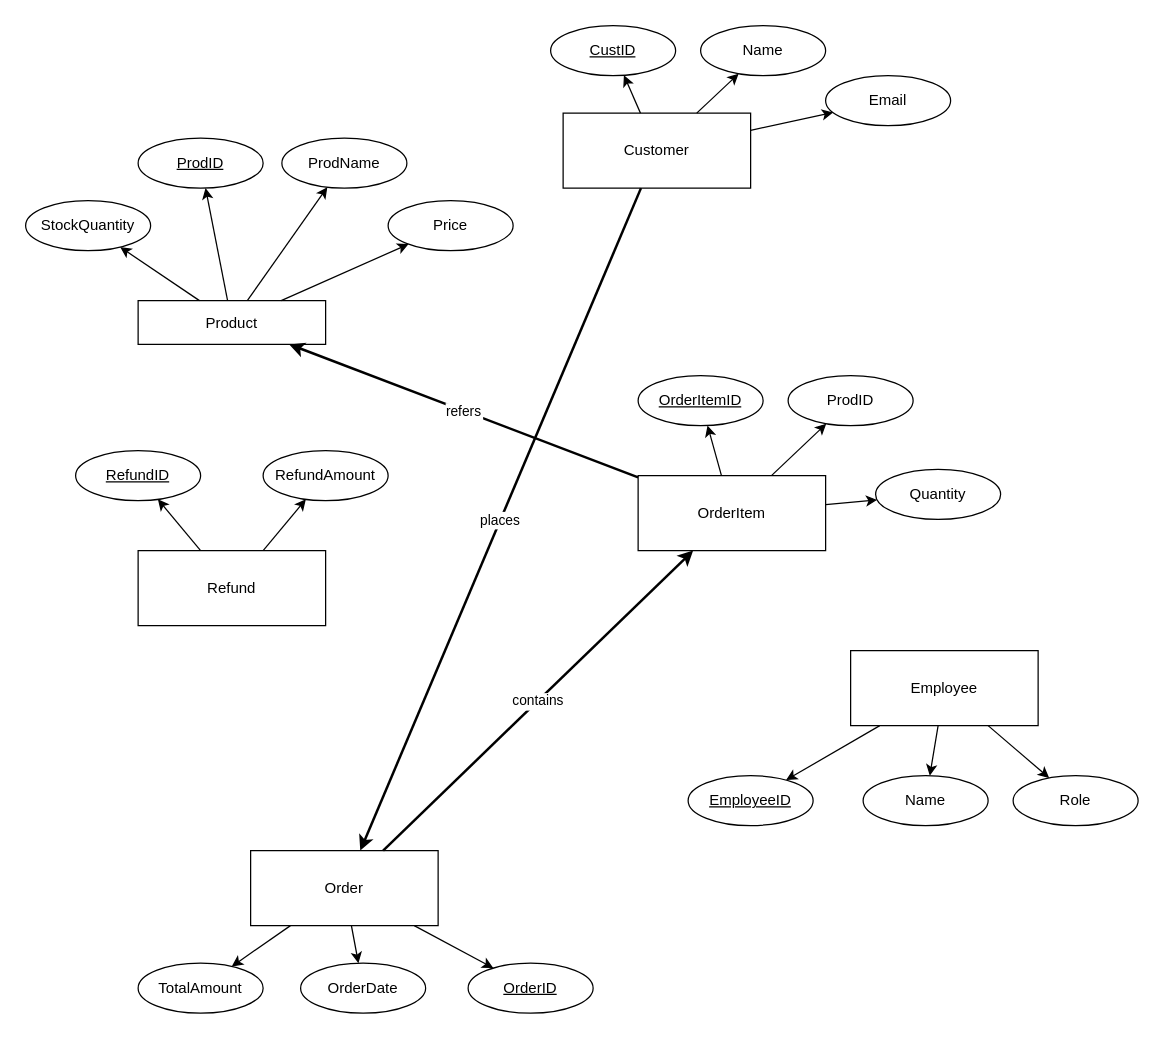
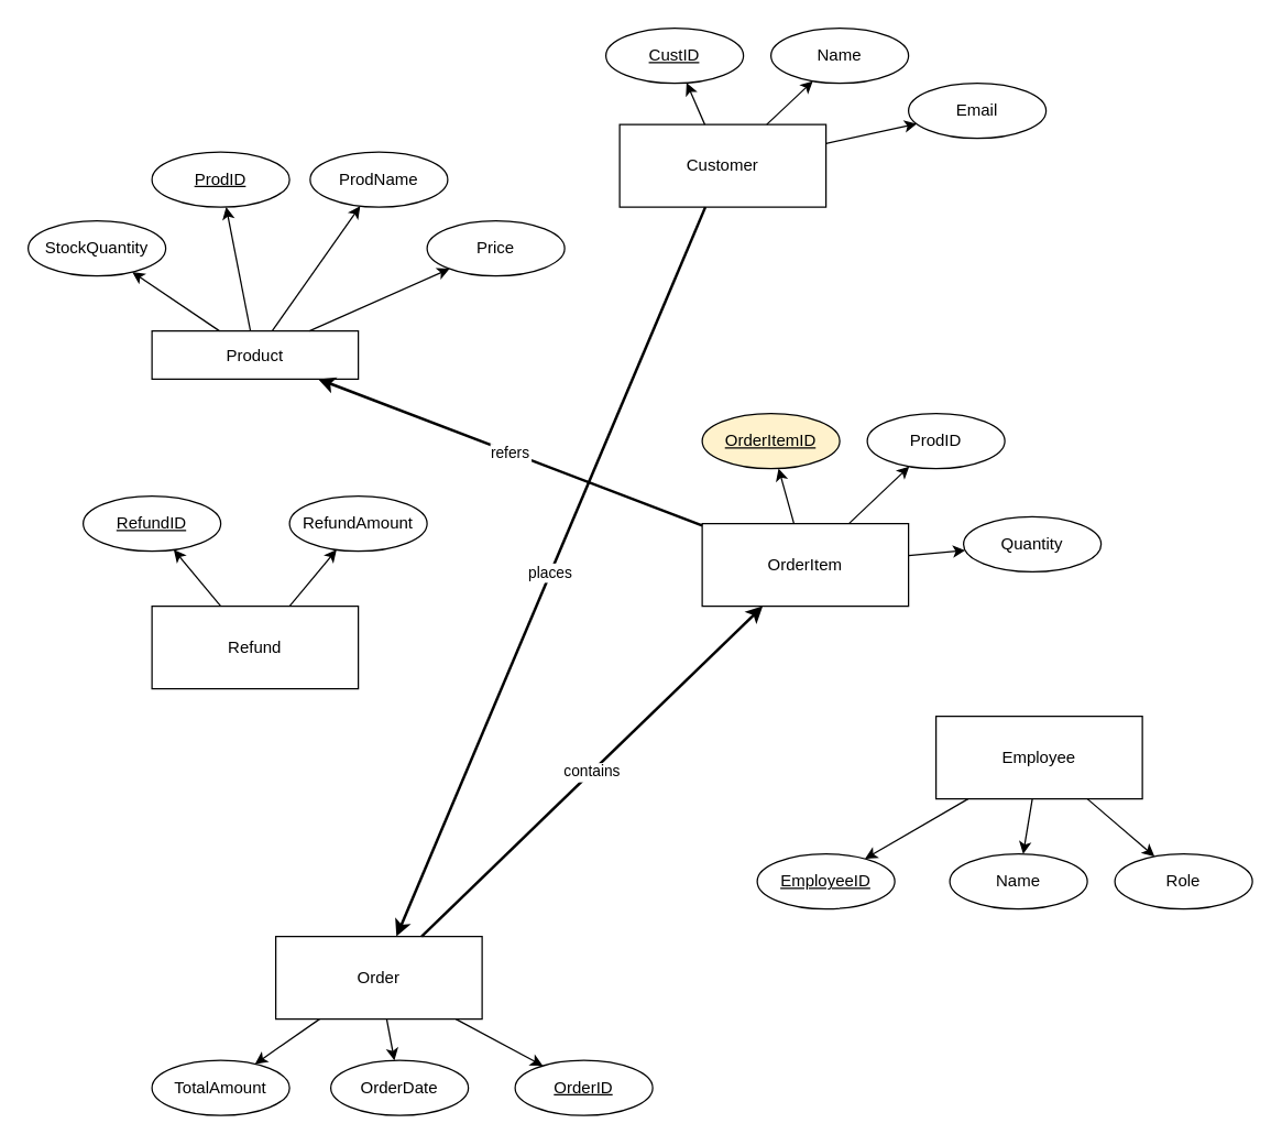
  <mxCell id="0" />
  <mxCell id="1" parent="0" />
  <mxCell id="2" value="Product" style="rounded=0;whiteSpace=wrap;html=1;strokeColor=#000000;" vertex="1" parent="1"><mxGeometry x="110" y="240" width="150" height="35" as="geometry" /></mxCell>
  <mxCell id="3" value="ProdID" style="ellipse;whiteSpace=wrap;fontStyle=4;strokeColor=#000000;" vertex="1" parent="1"><mxGeometry x="110" y="110" width="100" height="40" as="geometry" /></mxCell>
  <mxCell id="4" value="ProdName" style="ellipse;whiteSpace=wrap;strokeColor=#000000;" vertex="1" parent="1"><mxGeometry x="225" y="110" width="100" height="40" as="geometry" /></mxCell>
  <mxCell id="5" value="Price" style="ellipse;whiteSpace=wrap;strokeColor=#000000;" vertex="1" parent="1"><mxGeometry x="310" y="160" width="100" height="40" as="geometry" /></mxCell>
  <mxCell id="6" value="StockQuantity" style="ellipse;whiteSpace=wrap;strokeColor=#000000;" vertex="1" parent="1"><mxGeometry x="20" y="160" width="100" height="40" as="geometry" /></mxCell>
  <mxCell id="7" style="straight;strokeWidth=1;strokeColor=#000000;" edge="1" parent="1" source="2" target="3"><mxGeometry relative="1" as="geometry" /></mxCell>
  <mxCell id="8" style="straight;strokeWidth=1;strokeColor=#000000;" edge="1" parent="1" source="2" target="4"><mxGeometry relative="1" as="geometry" /></mxCell>
  <mxCell id="9" style="straight;strokeWidth=1;strokeColor=#000000;" edge="1" parent="1" source="2" target="5"><mxGeometry relative="1" as="geometry" /></mxCell>
  <mxCell id="10" style="straight;strokeWidth=1;strokeColor=#000000;" edge="1" parent="1" source="2" target="6"><mxGeometry relative="1" as="geometry" /></mxCell>
  <mxCell id="11" value="Customer" style="rounded=0;whiteSpace=wrap;html=1;strokeColor=#000000;" vertex="1" parent="1"><mxGeometry x="450" y="90" width="150" height="60" as="geometry" /></mxCell>
  <mxCell id="12" value="CustID" style="ellipse;whiteSpace=wrap;fontStyle=4;strokeColor=#000000;" vertex="1" parent="1"><mxGeometry x="440" y="20" width="100" height="40" as="geometry" /></mxCell>
  <mxCell id="13" value="Name" style="ellipse;whiteSpace=wrap;strokeColor=#000000;" vertex="1" parent="1"><mxGeometry x="560" y="20" width="100" height="40" as="geometry" /></mxCell>
  <mxCell id="14" value="Email" style="ellipse;whiteSpace=wrap;strokeColor=#000000;" vertex="1" parent="1"><mxGeometry x="660" y="60" width="100" height="40" as="geometry" /></mxCell>
  <mxCell id="15" style="straight;strokeWidth=1;strokeColor=#000000;" edge="1" parent="1" source="11" target="12"><mxGeometry relative="1" as="geometry" /></mxCell>
  <mxCell id="16" style="straight;strokeWidth=1;strokeColor=#000000;" edge="1" parent="1" source="11" target="13"><mxGeometry relative="1" as="geometry" /></mxCell>
  <mxCell id="17" style="straight;strokeWidth=1;strokeColor=#000000;" edge="1" parent="1" source="11" target="14"><mxGeometry relative="1" as="geometry" /></mxCell>
  <mxCell id="18" value="Order" style="rounded=0;whiteSpace=wrap;html=1;strokeColor=#000000;" vertex="1" parent="1"><mxGeometry x="200" y="680" width="150" height="60" as="geometry" /></mxCell>
  <mxCell id="19" value="OrderID" style="ellipse;whiteSpace=wrap;fontStyle=4;strokeColor=#000000;" vertex="1" parent="1"><mxGeometry x="374" y="770" width="100" height="40" as="geometry" /></mxCell>
  <mxCell id="20" value="OrderDate" style="ellipse;whiteSpace=wrap;strokeColor=#000000;" vertex="1" parent="1"><mxGeometry x="240" y="770" width="100" height="40" as="geometry" /></mxCell>
  <mxCell id="21" value="TotalAmount" style="ellipse;whiteSpace=wrap;strokeColor=#000000;" vertex="1" parent="1"><mxGeometry x="110" y="770" width="100" height="40" as="geometry" /></mxCell>
  <mxCell id="22" style="straight;strokeWidth=1;strokeColor=#000000;" edge="1" parent="1" source="18" target="19"><mxGeometry relative="1" as="geometry" /></mxCell>
  <mxCell id="23" style="straight;strokeWidth=1;strokeColor=#000000;" edge="1" parent="1" source="18" target="20"><mxGeometry relative="1" as="geometry" /></mxCell>
  <mxCell id="24" style="straight;strokeWidth=1;strokeColor=#000000;" edge="1" parent="1" source="18" target="21"><mxGeometry relative="1" as="geometry" /></mxCell>
  <mxCell id="25" value="OrderItem" style="rounded=0;whiteSpace=wrap;html=1;strokeColor=#000000;" vertex="1" parent="1"><mxGeometry x="510" y="380" width="150" height="60" as="geometry" /></mxCell>
- <mxCell id="26" value="OrderItemID" style="ellipse;whiteSpace=wrap;fontStyle=4;strokeColor=#000000;" vertex="1" parent="1"><mxGeometry x="510" y="300" width="100" height="40" as="geometry" /></mxCell>
+ <mxCell id="26" value="OrderItemID" style="ellipse;whiteSpace=wrap;fontStyle=4;strokeColor=#000000;fillColor=#fff2cc;" vertex="1" parent="1"><mxGeometry x="510" y="300" width="100" height="40" as="geometry" /></mxCell>
  <mxCell id="27" value="ProdID" style="ellipse;whiteSpace=wrap;strokeColor=#000000;" vertex="1" parent="1"><mxGeometry x="630" y="300" width="100" height="40" as="geometry" /></mxCell>
  <mxCell id="28" value="Quantity" style="ellipse;whiteSpace=wrap;strokeColor=#000000;" vertex="1" parent="1"><mxGeometry x="700" y="375" width="100" height="40" as="geometry" /></mxCell>
  <mxCell id="29" style="straight;strokeWidth=1;strokeColor=#000000;" edge="1" parent="1" source="25" target="26"><mxGeometry relative="1" as="geometry" /></mxCell>
  <mxCell id="30" style="straight;strokeWidth=1;strokeColor=#000000;" edge="1" parent="1" source="25" target="27"><mxGeometry relative="1" as="geometry" /></mxCell>
  <mxCell id="31" style="straight;strokeWidth=1;strokeColor=#000000;" edge="1" parent="1" source="25" target="28"><mxGeometry relative="1" as="geometry" /></mxCell>
  <mxCell id="32" value="Refund" style="rounded=0;whiteSpace=wrap;html=1;strokeColor=#000000;" vertex="1" parent="1"><mxGeometry x="110" y="440" width="150" height="60" as="geometry" /></mxCell>
  <mxCell id="33" value="RefundID" style="ellipse;whiteSpace=wrap;fontStyle=4;strokeColor=#000000;" vertex="1" parent="1"><mxGeometry x="60" y="360" width="100" height="40" as="geometry" /></mxCell>
  <mxCell id="34" value="RefundAmount" style="ellipse;whiteSpace=wrap;strokeColor=#000000;" vertex="1" parent="1"><mxGeometry x="210" y="360" width="100" height="40" as="geometry" /></mxCell>
  <mxCell id="35" style="straight;strokeWidth=1;strokeColor=#000000;" edge="1" parent="1" source="32" target="33"><mxGeometry relative="1" as="geometry" /></mxCell>
  <mxCell id="36" style="straight;strokeWidth=1;strokeColor=#000000;" edge="1" parent="1" source="32" target="34"><mxGeometry relative="1" as="geometry" /></mxCell>
  <mxCell id="37" value="places" style="straight;strokeWidth=2;strokeColor=#000000;" edge="1" parent="1" source="11" target="18"><mxGeometry relative="1" as="geometry" /></mxCell>
  <mxCell id="38" value="contains" style="straight;strokeWidth=2;strokeColor=#000000;" edge="1" parent="1" source="18" target="25"><mxGeometry relative="1" as="geometry" /></mxCell>
  <mxCell id="39" value="refers" style="straight;strokeWidth=2;strokeColor=#000000;" edge="1" parent="1" source="25" target="2"><mxGeometry relative="1" as="geometry" /></mxCell>
  <mxCell id="40" value="Employee" style="rounded=0;whiteSpace=wrap;html=1;strokeColor=#000000;" vertex="1" parent="1"><mxGeometry x="680" y="520" width="150" height="60" as="geometry" /></mxCell>
  <mxCell id="41" value="EmployeeID" style="ellipse;whiteSpace=wrap;fontStyle=4;strokeColor=#000000;" vertex="1" parent="1"><mxGeometry x="550" y="620" width="100" height="40" as="geometry" /></mxCell>
  <mxCell id="42" value="Name" style="ellipse;whiteSpace=wrap;strokeColor=#000000;" vertex="1" parent="1"><mxGeometry x="690" y="620" width="100" height="40" as="geometry" /></mxCell>
  <mxCell id="43" value="Role" style="ellipse;whiteSpace=wrap;strokeColor=#000000;" vertex="1" parent="1"><mxGeometry x="810" y="620" width="100" height="40" as="geometry" /></mxCell>
  <mxCell id="44" style="straight;strokeWidth=1;strokeColor=#000000;" edge="1" parent="1" source="40" target="41"><mxGeometry relative="1" as="geometry" /></mxCell>
  <mxCell id="45" style="straight;strokeWidth=1;strokeColor=#000000;" edge="1" parent="1" source="40" target="42"><mxGeometry relative="1" as="geometry" /></mxCell>
  <mxCell id="46" style="straight;strokeWidth=1;strokeColor=#000000;" edge="1" parent="1" source="40" target="43"><mxGeometry relative="1" as="geometry" /></mxCell>
